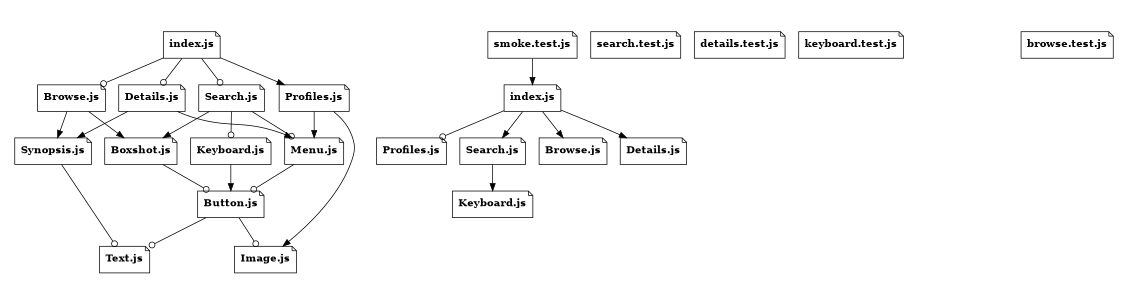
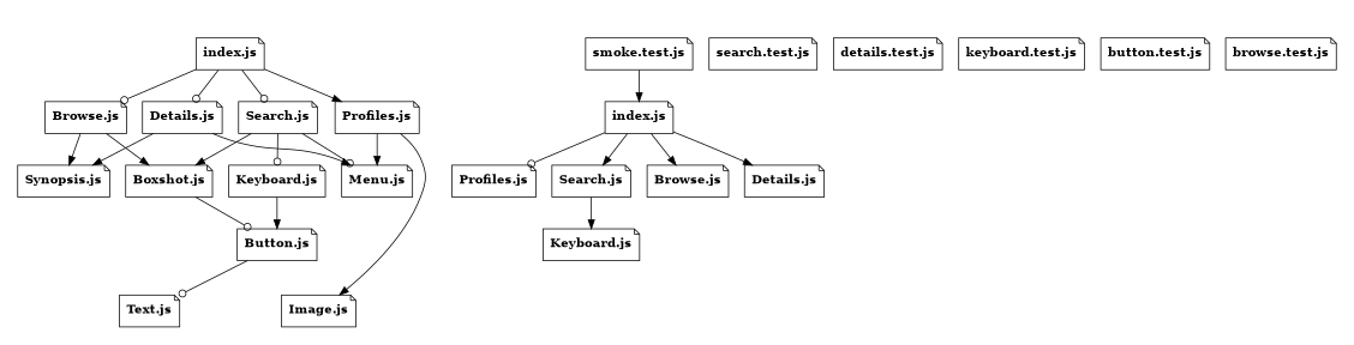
  digraph {
    fontname="Helvetica,Arial,sans-serif"
    shape=box
    style=rounded
    node [shape=note style=rounded]
    edge [arrowhead=normal]
    n1 [label=<<b>index.js</b>>]
    n2 [label=<<b>Profiles.js</b>>]
    n3 [label=<<b>Search.js</b>>]
    n4 [label=<<b>Details.js</b>>]
    n5 [label=<<b>Browse.js</b>>]
    n6 [label=<<b>Menu.js</b>>]
    n7 [label=<<b>Image.js</b>>]
    n8 [label=<<b>Keyboard.js</b>>]
    n9 [label=<<b>Boxshot.js</b>>]
    n10 [label=<<b>Synopsis.js</b>>]
    n11 [label=<<b>Button.js</b>>]
    n12 [label=<<b>Text.js</b>>]
    n13 [label=<<b>browse.test.js</b>>]
+   n14 [label=<<b>button.test.js</b>>]
    n15 [label=<<b>keyboard.test.js</b>>]
    n16 [label=<<b>details.test.js</b>>]
    n17 [label=<<b>search.test.js</b>>]
    n18 [label=<<b>smoke.test.js</b>>]
    n19 [label=<<b>index.js</b>>]
    n20 [label=<<b>Search.js</b>>]
    n21 [label=<<b>Profiles.js</b>>]
    n22 [label=<<b>Details.js</b>>]
    n23 [label=<<b>Browse.js</b>>]
    n24 [label=<<b>Keyboard.js</b>>]
    subgraph sub_1 {
      cluster=true
      label=<<b>Application</b>>
      n1
      n2
      n3
      n4
      n5
      n6
      n7
      n8
      n9
      n10
      n11
      n12
    }
    subgraph sub_2 {
      cluster=true
      label=<<b>Functional Tests</b>>
      n13
+     n14
      n15
      n16
      n17
      n18
      n19
    }
    subgraph sub_3 {
      cluster=true
      label=<<b>Page Object Model</b>>
      labelloc=b
      n20
      n21
      n22
      n23
      n24
    }
    n1 -> n2
    n1 -> n3 [arrowhead=odot]
    n1 -> n4 [arrowhead=odot]
    n1 -> n5 [arrowhead=odot]
    n2 -> n6
    n2 -> n7
    n3 -> n6 [arrowhead=odot]
    n3 -> n8 [arrowhead=odot]
    n3 -> n9
    n4 -> n6
    n4 -> n10
    n5 -> n9
    n5 -> n10
-   n6 -> n11 [arrowhead=odot]
    n8 -> n11
    n9 -> n11 [arrowhead=odot]
-   n10 -> n12 [arrowhead=odot]
-   n11 -> n7 [arrowhead=odot]
    n11 -> n12 [arrowhead=odot]
    n18 -> n19
    n19 -> n20
    n19 -> n21 [arrowhead=odot]
    n19 -> n22
    n19 -> n23
    n20 -> n24
  }
